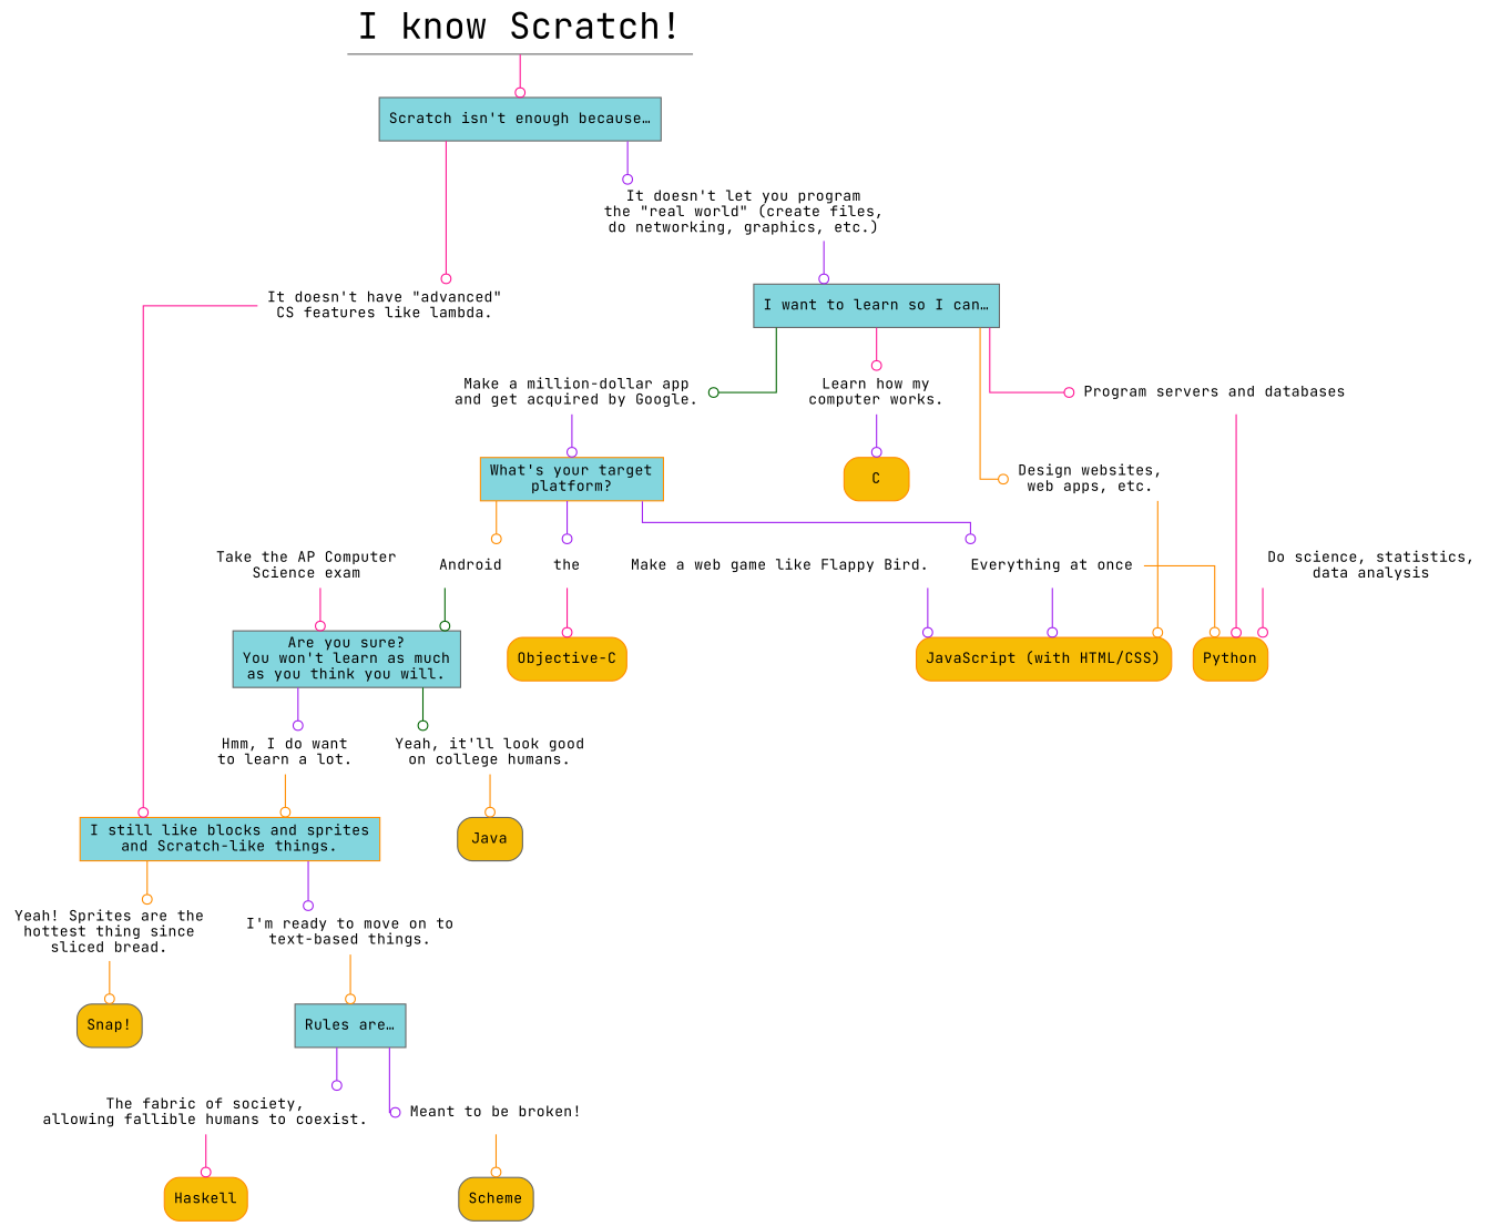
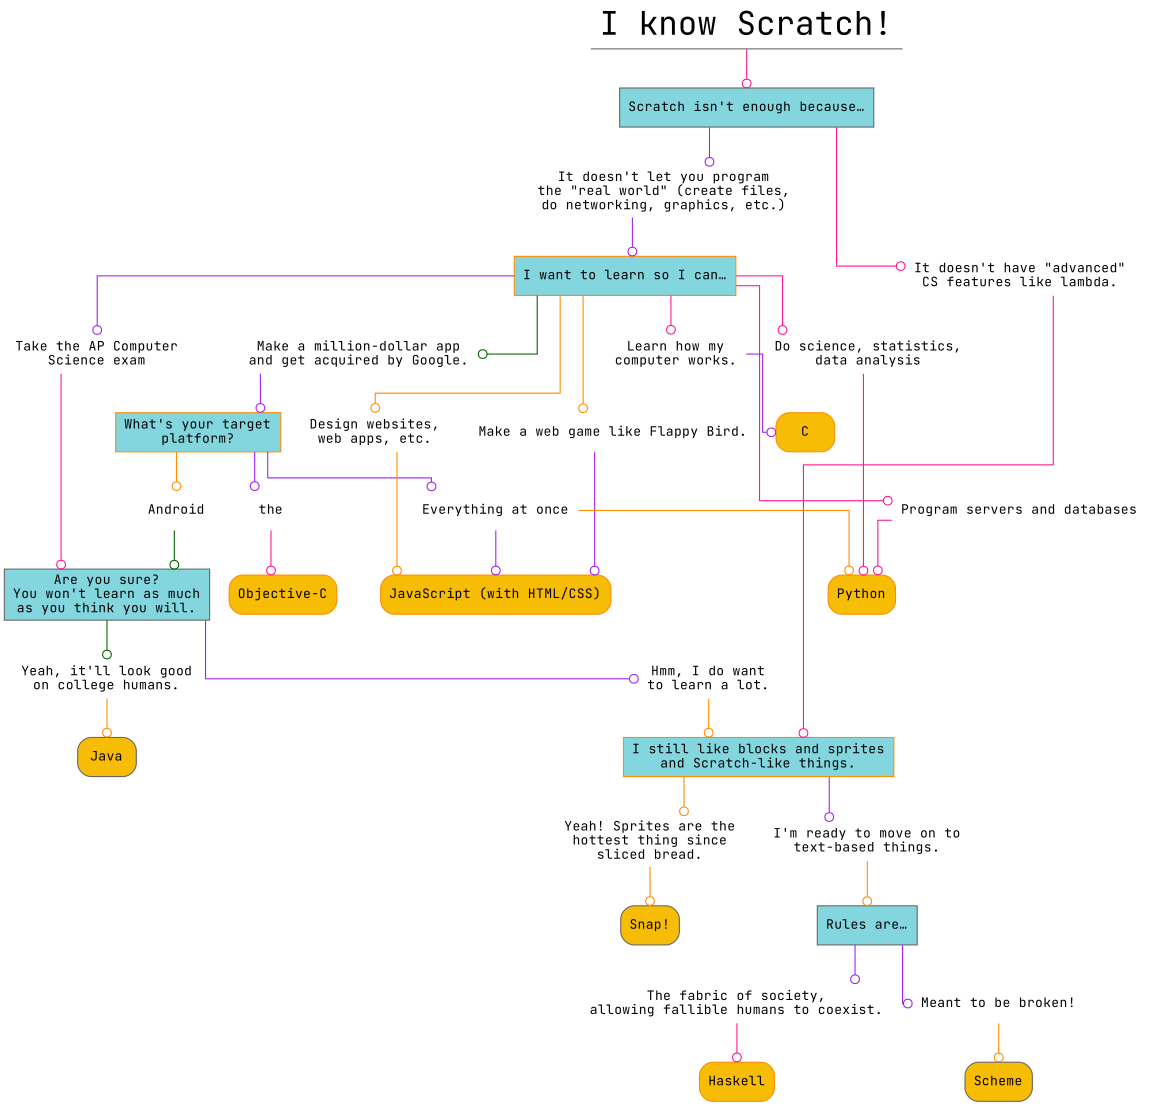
  digraph {
    fontname="JetBrains Mono"
    splines=ortho
    node [color=darkorange fontname="JetBrains Mono" fontsize=12 shape=none]
    edge [arrowhead=odot color=purple fontname="JetBrains Mono" fontsize=12]
    n1 [color=gray40 fillcolor="#F7BC05" label="Snap!" shape=rectangle style="rounded,filled"]
    n2 [color=gray40 fillcolor="#F7BC05" label=Scheme shape=rectangle style="rounded,filled"]
    n3 [fillcolor="#F7BC05" label=Python shape=rectangle style="rounded,filled"]
    n4 [fillcolor="#F7BC05" label="JavaScript (with HTML/CSS)" shape=rectangle style="rounded,filled"]
    n5 [fillcolor="#F7BC05" label=Haskell shape=rectangle style="rounded,filled"]
    n6 [fillcolor="#F7BC05" label=C shape=rectangle style="rounded,filled"]
    n7 [color=gray40 fillcolor="#F7BC05" label=Java shape=rectangle style="rounded,filled"]
    n8 [fillcolor="#F7BC05" label="Objective-C" shape=rectangle style="rounded,filled"]
    n9 [color=gray40 fillcolor="#83D6DE" label="Scratch isn't enough because&hellip;" shape=rectangle style=filled]
    n10 [color=gray40 fillcolor="#83D6DE" label="Rules are&hellip;" shape=rectangle style=filled]
    n11 [fillcolor="#83D6DE" label="I still like blocks and sprites\nand Scratch-like things." shape=rectangle style=filled]
-   n12 [color=gray40 fillcolor="#83D6DE" label="I want to learn so I can&hellip;" shape=rectangle style=filled]
+   n12 [fillcolor="#83D6DE" label="I want to learn so I can&hellip;" shape=rectangle style=filled]
    n13 [color=gray40 fillcolor="#83D6DE" label="Are you sure?\nYou won't learn as much\nas you think you will." shape=rectangle style=filled]
    n14 [fillcolor="#83D6DE" label="What's your target\nplatform?" shape=rectangle style=filled]
    n15 [color=gray40 label="It doesn't have \"advanced\"\nCS features like lambda."]
    n16 [label="It doesn't let you program\nthe \"real world\" (create files,\ndo networking, graphics, etc.)"]
    n17 [label="The fabric of society,\nallowing fallible humans to coexist."]
    n18 [color=gray40 label="Meant to be broken!"]
    n19 [label="Yeah! Sprites are the\nhottest thing since\nsliced bread."]
    n20 [color=gray40 label="I'm ready to move on to\ntext-based things."]
    n21 [label="Design websites,\nweb apps, etc."]
    n22 [color=gray40 label="Program servers and databases"]
    n23 [label="Make a web game like Flappy Bird."]
    n24 [color=gray40 label="Make a million-dollar app\nand get acquired by Google."]
    n25 [color=gray40 label="Do science, statistics,\ndata analysis"]
    n26 [color=gray40 label="Take the AP Computer\nScience exam"]
    n27 [color=gray40 label="Learn how my\ncomputer works."]
    n28 [color=gray40 label="Yeah, it'll look good\non college humans."]
    n29 [label="Hmm, I do want\nto learn a lot."]
    n30 [label=Android]
    n31 [label=the]
    n32 [label="Everything at once"]
    n33 [color=gray40 fontsize=30 label="I know Scratch!" shape=underline]
    subgraph sub_1 {
      n1
      n2
      n3
      n4
      n5
      n6
      n7
      n8
    }
    subgraph sub_2 {
      n9
      n10
      n11
      n12
      n13
      n14
    }
    subgraph sub_3 {
      n15
      n16
      n17
      n18
      n19
      n20
      n21
      n22
      n23
      n24
      n25
      n26
      n27
      n28
      n29
      n30
      n31
      n32
    }
    n9 -> n15 [color=deeppink]
    n9 -> n16
    n10 -> n17
    n10 -> n18
    n11 -> n19 [color=darkorange]
    n11 -> n20
    n12 -> n21 [color=darkorange]
    n12 -> n22 [color=deeppink]
+   n12 -> n23 [color=darkorange]
    n12 -> n24 [color=darkgreen]
+   n12 -> n25 [color=deeppink]
+   n12 -> n26
    n12 -> n27 [color=deeppink]
    n13 -> n28 [color=darkgreen]
    n13 -> n29
    n14 -> n30 [color=darkorange]
    n14 -> n31
    n14 -> n32
    n15 -> n11 [color=deeppink]
    n16 -> n12
    n17 -> n5 [color=deeppink]
    n18 -> n2 [color=darkorange]
    n19 -> n1 [color=darkorange]
    n20 -> n10 [color=darkorange]
    n21 -> n4 [color=darkorange]
    n22 -> n3 [color=deeppink]
    n23 -> n4
    n24 -> n14
    n25 -> n3 [color=deeppink]
    n26 -> n13 [color=deeppink]
    n27 -> n6
    n28 -> n7 [color=darkorange]
    n29 -> n11 [color=darkorange]
    n30 -> n13 [color=darkgreen]
    n31 -> n8 [color=deeppink]
    n32 -> n3 [color=darkorange]
    n32 -> n4
    n33 -> n9 [color=deeppink]
  }
